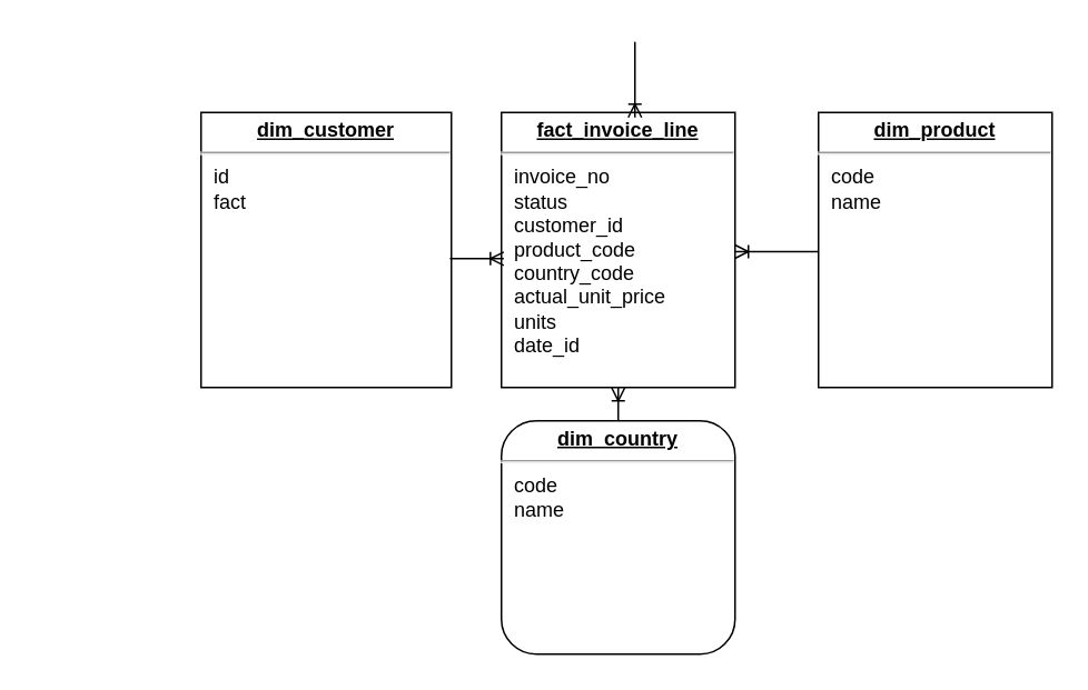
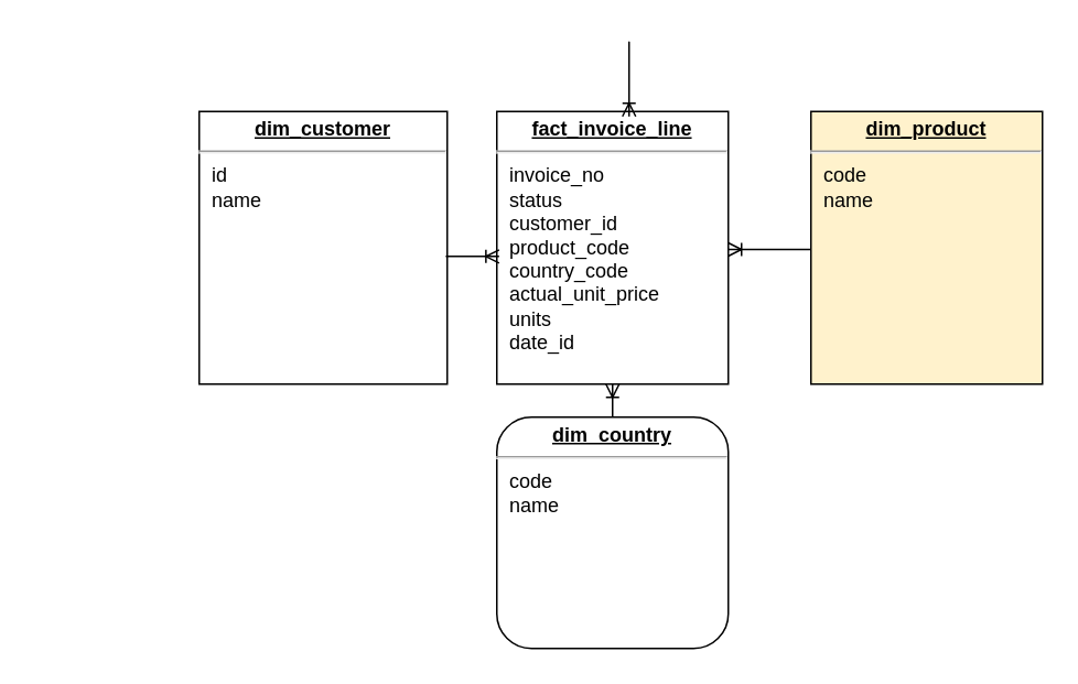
  <mxCell id="0" />
  <mxCell id="1" parent="0" />
- <mxCell id="2" value="&lt;p style=&quot;margin: 0px ; margin-top: 4px ; text-align: center ; text-decoration: underline&quot;&gt;&lt;b&gt;dim_product&lt;/b&gt;&lt;/p&gt;&lt;hr&gt;&lt;p style=&quot;margin: 0px ; margin-left: 8px&quot;&gt;code&lt;/p&gt;&lt;p style=&quot;margin: 0px ; margin-left: 8px&quot;&gt;name&lt;/p&gt;" style="verticalAlign=top;align=left;overflow=fill;fontSize=12;fontFamily=Helvetica;html=1;rounded=0;shadow=0;comic=0;labelBackgroundColor=none;strokeWidth=1" parent="1" vertex="1"><mxGeometry x="490" y="67" width="140" height="165" as="geometry" /></mxCell>
+ <mxCell id="2" value="&lt;p style=&quot;margin: 0px ; margin-top: 4px ; text-align: center ; text-decoration: underline&quot;&gt;&lt;b&gt;dim_product&lt;/b&gt;&lt;/p&gt;&lt;hr&gt;&lt;p style=&quot;margin: 0px ; margin-left: 8px&quot;&gt;code&lt;/p&gt;&lt;p style=&quot;margin: 0px ; margin-left: 8px&quot;&gt;name&lt;/p&gt;" style="verticalAlign=top;align=left;overflow=fill;fontSize=12;fontFamily=Helvetica;html=1;rounded=0;shadow=0;comic=0;labelBackgroundColor=none;strokeWidth=1;fillColor=#fff2cc;" parent="1" vertex="1"><mxGeometry x="490" y="67" width="140" height="165" as="geometry" /></mxCell>
  <mxCell id="3" value="&lt;p style=&quot;margin: 0px ; margin-top: 4px ; text-align: center ; text-decoration: underline&quot;&gt;&lt;b&gt;dim_country&lt;/b&gt;&lt;/p&gt;&lt;hr&gt;&lt;p style=&quot;margin: 0px ; margin-left: 8px&quot;&gt;code&lt;/p&gt;&lt;p style=&quot;margin: 0px ; margin-left: 8px&quot;&gt;&lt;span&gt;name&lt;/span&gt;&lt;/p&gt;&lt;p style=&quot;margin: 0px ; margin-left: 8px&quot;&gt;&lt;br&gt;&lt;/p&gt;" style="verticalAlign=top;align=left;overflow=fill;fontSize=12;fontFamily=Helvetica;html=1;shadow=0;comic=0;labelBackgroundColor=none;strokeWidth=1;rounded=1;" parent="1" vertex="1"><mxGeometry x="300" y="252" width="140" height="140" as="geometry" /></mxCell>
  <mxCell id="4" value="&lt;p style=&quot;margin: 0px ; margin-top: 4px ; text-align: center ; text-decoration: underline&quot;&gt;&lt;b&gt;fact_invoice_line&lt;/b&gt;&lt;/p&gt;&lt;hr&gt;&lt;p style=&quot;margin: 0px 0px 0px 8px&quot;&gt;&lt;span&gt;invoice_no&lt;/span&gt;&lt;br&gt;&lt;/p&gt;&lt;p style=&quot;margin: 0px 0px 0px 8px&quot;&gt;&lt;span&gt;status&lt;/span&gt;&lt;/p&gt;&lt;p style=&quot;margin: 0px 0px 0px 8px&quot;&gt;customer_id&lt;br&gt;&lt;/p&gt;&lt;p style=&quot;margin: 0px 0px 0px 8px&quot;&gt;&lt;span&gt;product_code&lt;/span&gt;&lt;br&gt;&lt;/p&gt;&lt;p style=&quot;margin: 0px 0px 0px 8px&quot;&gt;&lt;span&gt;country_code&lt;/span&gt;&lt;/p&gt;&lt;p style=&quot;margin: 0px 0px 0px 8px&quot;&gt;&lt;span&gt;actual_unit_price&lt;/span&gt;&lt;/p&gt;&lt;p style=&quot;margin: 0px 0px 0px 8px&quot;&gt;&lt;span&gt;units&lt;/span&gt;&lt;/p&gt;&lt;p style=&quot;margin: 0px 0px 0px 8px&quot;&gt;date_id&lt;br&gt;&lt;/p&gt;&lt;p style=&quot;margin: 0px ; margin-left: 8px&quot;&gt;&lt;br&gt;&lt;/p&gt;" style="verticalAlign=top;align=left;overflow=fill;fontSize=12;fontFamily=Helvetica;html=1;rounded=0;shadow=0;comic=0;labelBackgroundColor=none;strokeWidth=1" parent="1" vertex="1"><mxGeometry x="300" y="67" width="140" height="165" as="geometry" /></mxCell>
- <mxCell id="5" value="&lt;p style=&quot;margin: 0px ; margin-top: 4px ; text-align: center ; text-decoration: underline&quot;&gt;&lt;b&gt;dim_customer&lt;/b&gt;&lt;/p&gt;&lt;hr&gt;&lt;p style=&quot;margin: 0px ; margin-left: 8px&quot;&gt;id&lt;/p&gt;&lt;p style=&quot;margin: 0px ; margin-left: 8px&quot;&gt;fact&lt;/p&gt;&lt;p style=&quot;margin: 0px ; margin-left: 8px&quot;&gt;&lt;br&gt;&lt;/p&gt;" style="verticalAlign=top;align=left;overflow=fill;fontSize=12;fontFamily=Helvetica;html=1;rounded=0;shadow=0;comic=0;labelBackgroundColor=none;strokeWidth=1" parent="1" vertex="1"><mxGeometry x="120" y="67" width="150" height="165" as="geometry" /></mxCell>
+ <mxCell id="5" value="&lt;p style=&quot;margin: 0px ; margin-top: 4px ; text-align: center ; text-decoration: underline&quot;&gt;&lt;b&gt;dim_customer&lt;/b&gt;&lt;/p&gt;&lt;hr&gt;&lt;p style=&quot;margin: 0px ; margin-left: 8px&quot;&gt;id&lt;/p&gt;&lt;p style=&quot;margin: 0px ; margin-left: 8px&quot;&gt;name&lt;/p&gt;&lt;p style=&quot;margin: 0px ; margin-left: 8px&quot;&gt;&lt;br&gt;&lt;/p&gt;" style="verticalAlign=top;align=left;overflow=fill;fontSize=12;fontFamily=Helvetica;html=1;rounded=0;shadow=0;comic=0;labelBackgroundColor=none;strokeWidth=1" parent="1" vertex="1"><mxGeometry x="120" y="67" width="150" height="165" as="geometry" /></mxCell>
  <mxCell id="6" value="" style="edgeStyle=orthogonalEdgeStyle;fontSize=12;html=1;endArrow=ERoneToMany;entryX=0.01;entryY=0.562;entryDx=0;entryDy=0;entryPerimeter=0;exitX=0.994;exitY=0.562;exitDx=0;exitDy=0;exitPerimeter=0;" parent="1" edge="1"><mxGeometry width="100" height="100" relative="1" as="geometry"><mxPoint x="269.1" y="154.73" as="sourcePoint" /><mxPoint x="301.4" y="154.73" as="targetPoint" /></mxGeometry></mxCell>
  <mxCell id="7" value="" style="edgeStyle=orthogonalEdgeStyle;fontSize=12;html=1;endArrow=ERoneToMany;entryX=1;entryY=0.5;entryDx=0;entryDy=0;exitX=0;exitY=0.5;exitDx=0;exitDy=0;" parent="1" edge="1"><mxGeometry width="100" height="100" relative="1" as="geometry"><mxPoint x="490" y="150.5" as="sourcePoint" /><mxPoint x="440" y="150.5" as="targetPoint" /></mxGeometry></mxCell>
  <mxCell id="8" style="rounded=0;orthogonalLoop=1;jettySize=auto;html=1;entryX=0.5;entryY=1;entryDx=0;entryDy=0;" parent="1" edge="1"><mxGeometry relative="1" as="geometry"><mxPoint x="20" y="37" as="sourcePoint" /><mxPoint x="20" y="37" as="targetPoint" /></mxGeometry></mxCell>
  <mxCell id="9" value="" style="edgeStyle=orthogonalEdgeStyle;fontSize=12;html=1;endArrow=ERoneToMany;entryX=0.5;entryY=1;entryDx=0;entryDy=0;exitX=0.5;exitY=0;exitDx=0;exitDy=0;" parent="1" source="3" target="4" edge="1"><mxGeometry width="100" height="100" relative="1" as="geometry"><mxPoint x="500" y="160.5" as="sourcePoint" /><mxPoint x="450" y="160.5" as="targetPoint" /></mxGeometry></mxCell>
  <mxCell id="10" value="" style="edgeStyle=orthogonalEdgeStyle;fontSize=12;html=1;endArrow=ERoneToMany;" parent="1" edge="1"><mxGeometry width="100" height="100" relative="1" as="geometry"><mxPoint x="380" y="60" as="sourcePoint" /><mxPoint x="380" y="70" as="targetPoint" /><Array as="points"><mxPoint x="380" y="20" /><mxPoint x="380" y="20" /></Array></mxGeometry></mxCell>
